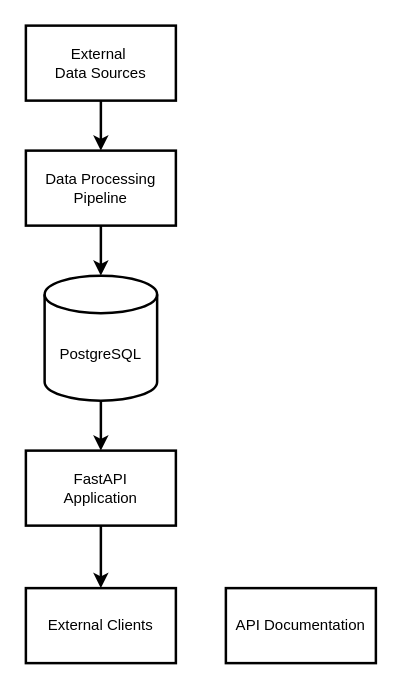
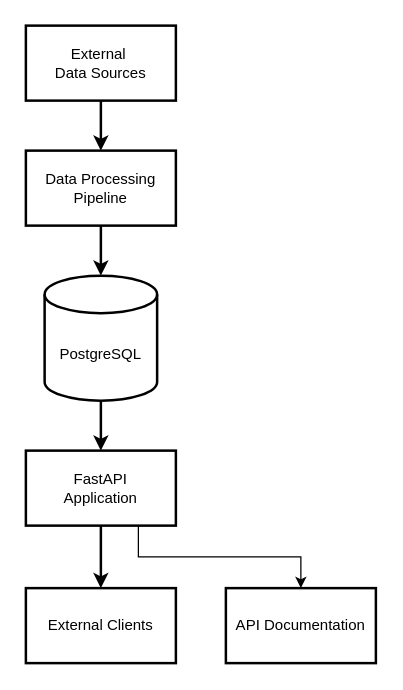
  <mxCell id="0" />
  <mxCell id="1" parent="0" />
  <mxCell id="2" style="edgeStyle=orthogonalEdgeStyle;rounded=0;orthogonalLoop=1;jettySize=auto;html=1;exitX=0.5;exitY=1;exitDx=0;exitDy=0;strokeWidth=2;" edge="1" parent="1" source="3" target="5"><mxGeometry relative="1" as="geometry" /></mxCell>
  <mxCell id="3" value="External&amp;nbsp;&lt;div&gt;Data Sources&lt;/div&gt;" style="rounded=0;whiteSpace=wrap;html=1;strokeWidth=2;" vertex="1" parent="1"><mxGeometry x="20" y="20" width="120" height="60" as="geometry" /></mxCell>
  <mxCell id="4" style="edgeStyle=orthogonalEdgeStyle;rounded=0;orthogonalLoop=1;jettySize=auto;html=1;exitX=0.5;exitY=1;exitDx=0;exitDy=0;strokeWidth=2;" edge="1" parent="1" source="5" target="7"><mxGeometry relative="1" as="geometry" /></mxCell>
  <mxCell id="5" value="Data Processing&lt;div&gt;Pipeline&lt;/div&gt;" style="rounded=0;whiteSpace=wrap;html=1;strokeWidth=2;" vertex="1" parent="1"><mxGeometry x="20" y="120" width="120" height="60" as="geometry" /></mxCell>
  <mxCell id="6" style="edgeStyle=orthogonalEdgeStyle;rounded=0;orthogonalLoop=1;jettySize=auto;html=1;exitX=0.5;exitY=1;exitDx=0;exitDy=0;exitPerimeter=0;strokeWidth=2;" edge="1" parent="1" source="7" target="10"><mxGeometry relative="1" as="geometry" /></mxCell>
  <mxCell id="7" value="PostgreSQL" style="shape=cylinder3;whiteSpace=wrap;html=1;boundedLbl=1;backgroundOutline=1;size=15;strokeWidth=2;" vertex="1" parent="1"><mxGeometry x="35" y="220" width="90" height="100" as="geometry" /></mxCell>
  <mxCell id="8" style="edgeStyle=orthogonalEdgeStyle;rounded=0;orthogonalLoop=1;jettySize=auto;html=1;exitX=0.5;exitY=1;exitDx=0;exitDy=0;strokeWidth=2;" edge="1" parent="1" source="10" target="11"><mxGeometry relative="1" as="geometry" /></mxCell>
+ <mxCell id="9" style="edgeStyle=orthogonalEdgeStyle;rounded=0;orthogonalLoop=1;jettySize=auto;html=1;exitX=0.75;exitY=1;exitDx=0;exitDy=0;" edge="1" parent="1" source="10" target="12"><mxGeometry relative="1" as="geometry" /></mxCell>
  <mxCell id="10" value="FastAPI&lt;div&gt;Application&lt;/div&gt;" style="rounded=0;whiteSpace=wrap;html=1;strokeWidth=2;" vertex="1" parent="1"><mxGeometry x="20" y="360" width="120" height="60" as="geometry" /></mxCell>
  <mxCell id="11" value="&lt;div&gt;&lt;span style=&quot;background-color: transparent; color: light-dark(rgb(0, 0, 0), rgb(255, 255, 255));&quot;&gt;External Clients&lt;/span&gt;&lt;/div&gt;" style="rounded=0;whiteSpace=wrap;html=1;strokeWidth=2;" vertex="1" parent="1"><mxGeometry x="20" y="470" width="120" height="60" as="geometry" /></mxCell>
  <mxCell id="12" value="&lt;div&gt;&lt;span style=&quot;background-color: transparent; color: light-dark(rgb(0, 0, 0), rgb(255, 255, 255));&quot;&gt;API Documentation&lt;/span&gt;&lt;/div&gt;" style="rounded=0;whiteSpace=wrap;html=1;strokeWidth=2;" vertex="1" parent="1"><mxGeometry x="180" y="470" width="120" height="60" as="geometry" /></mxCell>
